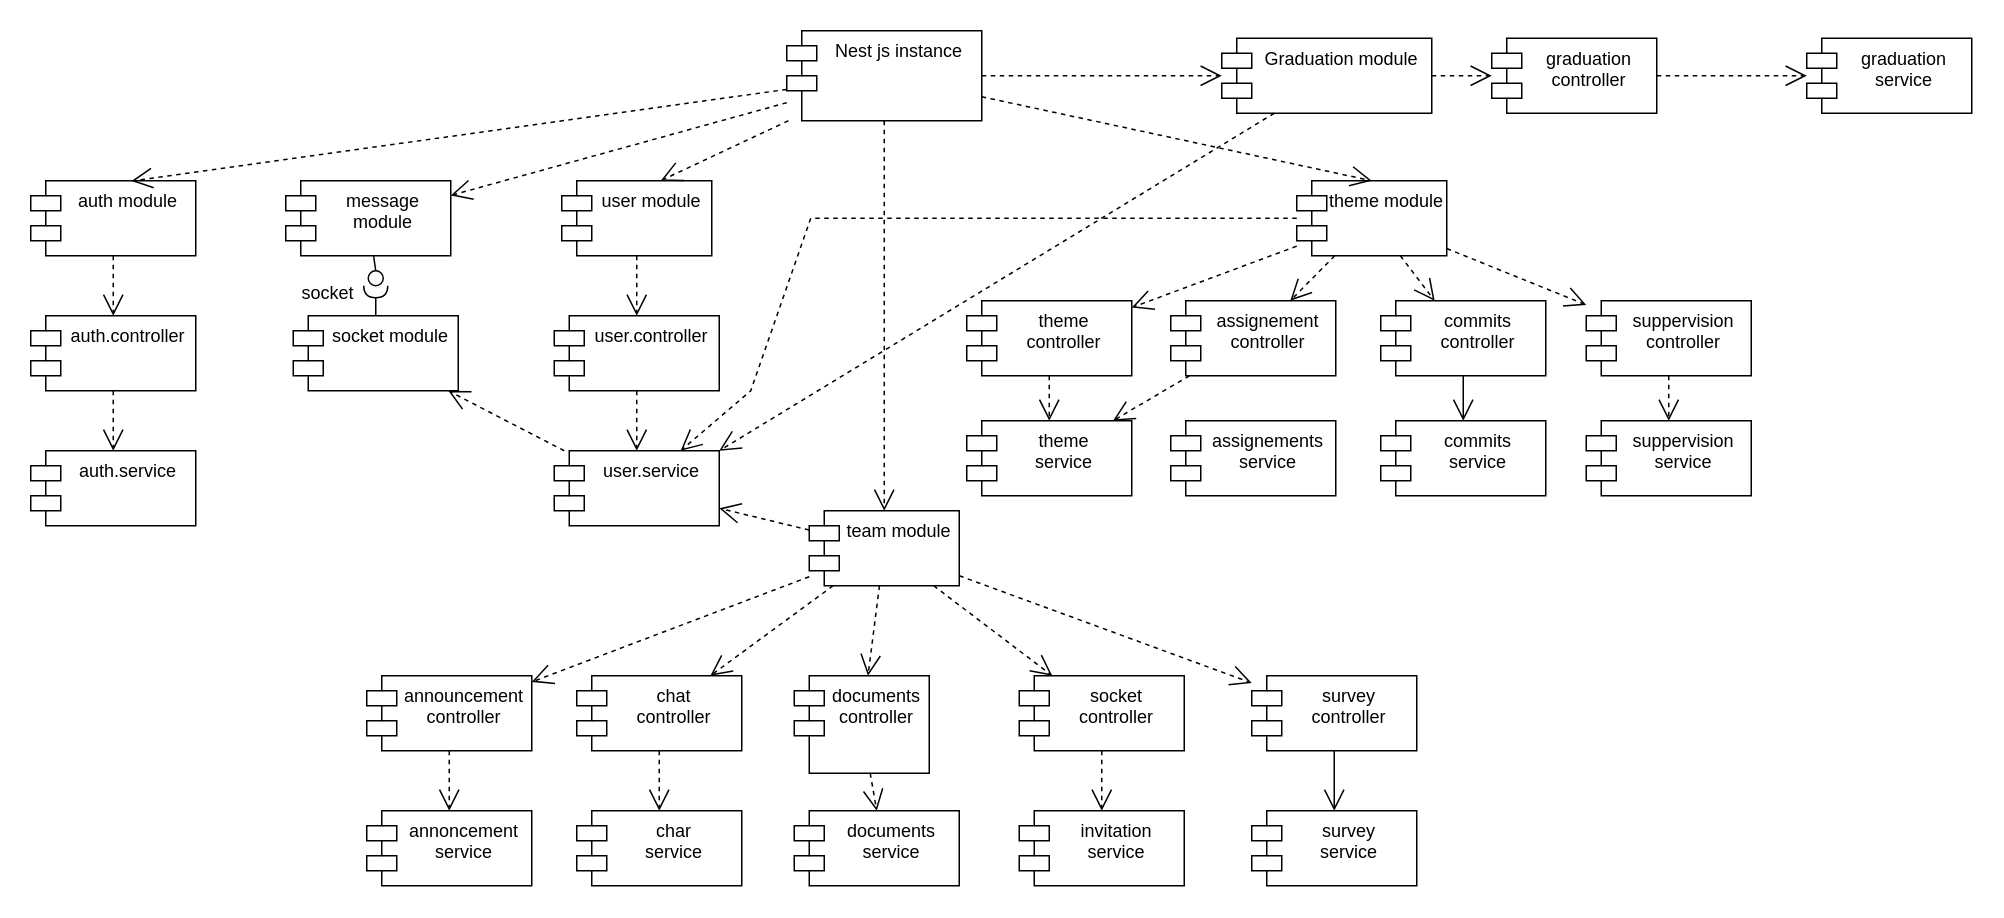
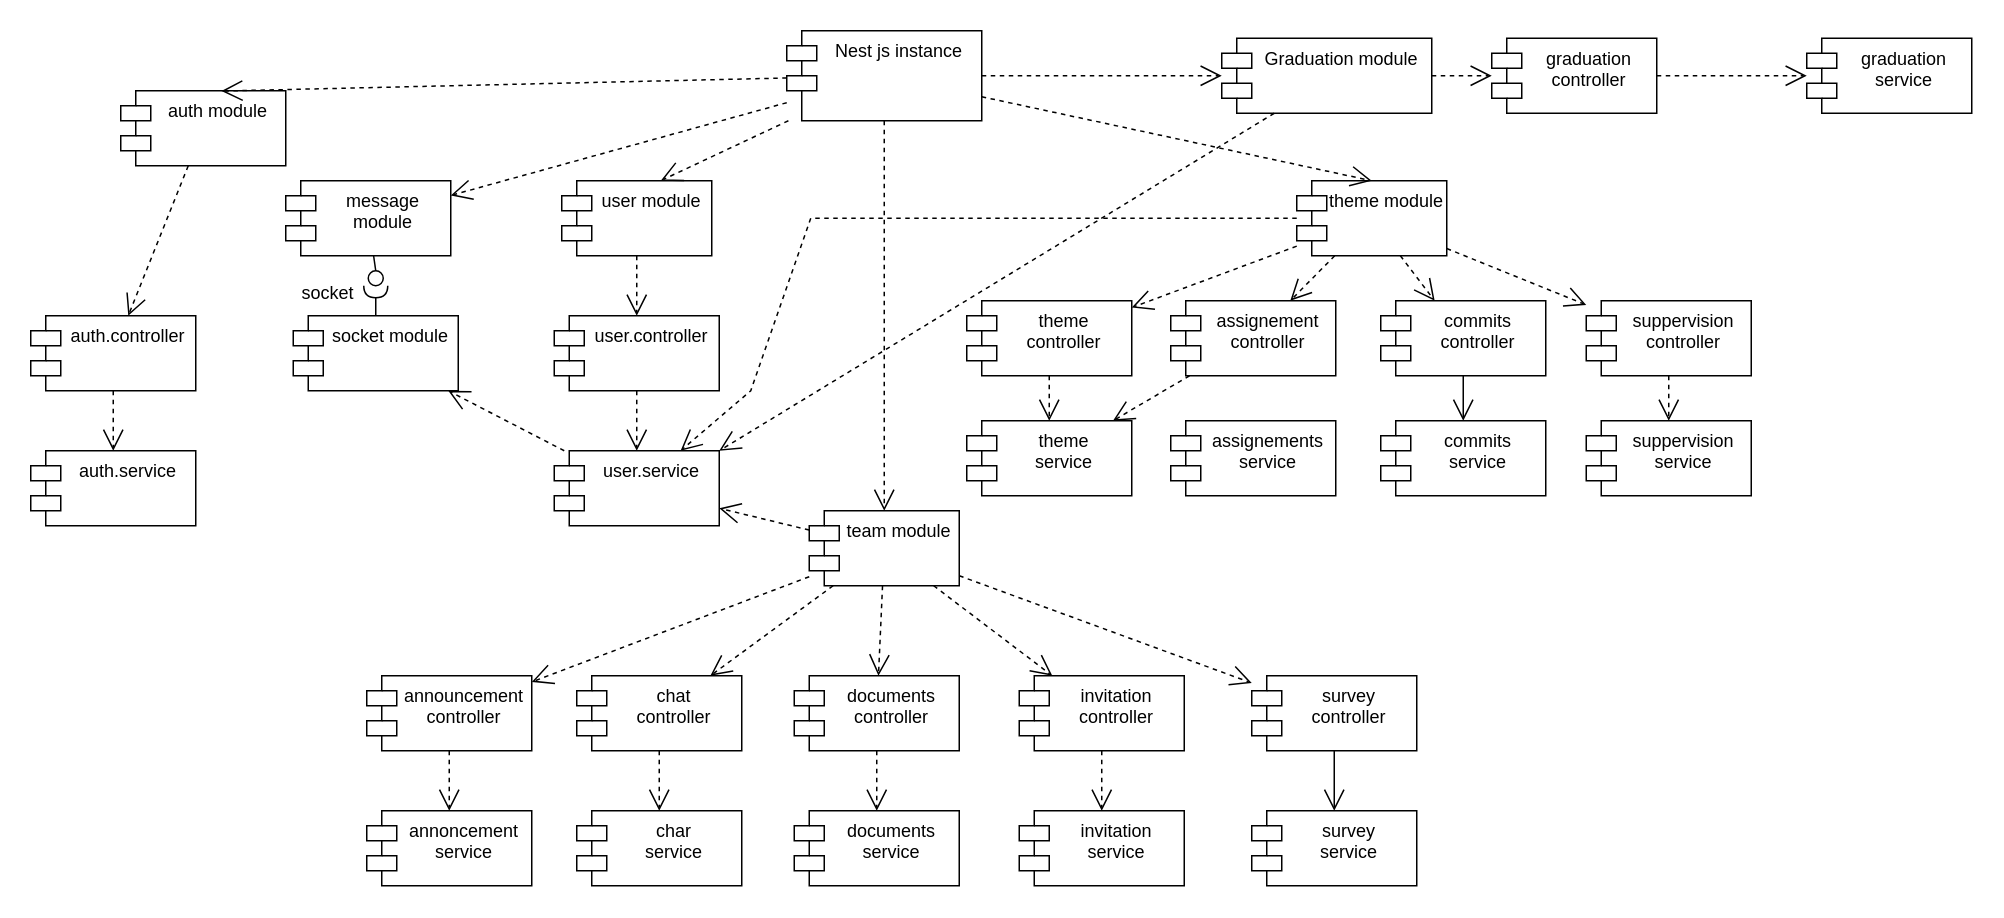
  <mxCell id="0" />
  <mxCell id="1" parent="0" />
  <mxCell id="2" value="Nest js instance" style="shape=module;align=left;spacingLeft=20;align=center;verticalAlign=top;" vertex="1" parent="1"><mxGeometry x="524" y="20" width="130" height="60" as="geometry" /></mxCell>
  <mxCell id="3" value="user module" style="shape=module;align=left;spacingLeft=20;align=center;verticalAlign=top;" vertex="1" parent="1"><mxGeometry x="374" y="120" width="100" height="50" as="geometry" /></mxCell>
  <mxCell id="4" value="team module" style="shape=module;align=left;spacingLeft=20;align=center;verticalAlign=top;" vertex="1" parent="1"><mxGeometry x="539" y="340" width="100" height="50" as="geometry" /></mxCell>
  <mxCell id="5" value="theme module" style="shape=module;align=left;spacingLeft=20;align=center;verticalAlign=top;" vertex="1" parent="1"><mxGeometry x="864" y="120" width="100" height="50" as="geometry" /></mxCell>
  <mxCell id="6" value="Graduation module" style="shape=module;align=left;spacingLeft=20;align=center;verticalAlign=top;" vertex="1" parent="1"><mxGeometry x="814" y="25" width="140" height="50" as="geometry" /></mxCell>
- <mxCell id="7" value="auth module" style="shape=module;align=left;spacingLeft=20;align=center;verticalAlign=top;" vertex="1" parent="1"><mxGeometry x="20" y="120" width="110" height="50" as="geometry" /></mxCell>
+ <mxCell id="7" value="auth module" style="shape=module;align=left;spacingLeft=20;align=center;verticalAlign=top;" vertex="1" parent="1"><mxGeometry x="80" y="60" width="110" height="50" as="geometry" /></mxCell>
  <mxCell id="8" value="" style="endArrow=open;endSize=12;dashed=1;html=1;rounded=0;entryX=0.5;entryY=0;entryDx=0;entryDy=0;" edge="1" parent="1" source="2" target="5"><mxGeometry x="-0.072" y="-60" width="160" relative="1" as="geometry"><mxPoint x="574" y="200" as="sourcePoint" /><mxPoint x="534" y="140" as="targetPoint" /><mxPoint as="offset" /></mxGeometry></mxCell>
  <mxCell id="9" value="" style="endArrow=open;endSize=12;dashed=1;html=1;rounded=0;entryX=0.61;entryY=0.004;entryDx=0;entryDy=0;entryPerimeter=0;" edge="1" parent="1" source="2" target="7"><mxGeometry x="-0.072" y="-60" width="160" relative="1" as="geometry"><mxPoint x="494" y="80" as="sourcePoint" /><mxPoint x="654" y="140" as="targetPoint" /><mxPoint as="offset" /></mxGeometry></mxCell>
  <mxCell id="10" value="" style="endArrow=open;endSize=12;dashed=1;html=1;rounded=0;entryX=0.66;entryY=-0.001;entryDx=0;entryDy=0;entryPerimeter=0;" edge="1" parent="1" source="2" target="3"><mxGeometry x="-0.072" y="-60" width="160" relative="1" as="geometry"><mxPoint x="609.714" y="90" as="sourcePoint" /><mxPoint x="624" y="130" as="targetPoint" /><mxPoint as="offset" /></mxGeometry></mxCell>
  <mxCell id="11" value="" style="endArrow=open;endSize=12;dashed=1;html=1;rounded=0;" edge="1" parent="1" source="2" target="4"><mxGeometry x="-0.072" y="-60" width="160" relative="1" as="geometry"><mxPoint x="609.714" y="90" as="sourcePoint" /><mxPoint x="784" y="120" as="targetPoint" /><mxPoint as="offset" /></mxGeometry></mxCell>
  <mxCell id="12" value="" style="endArrow=open;endSize=12;dashed=1;html=1;rounded=0;" edge="1" parent="1" source="2" target="6"><mxGeometry x="-0.072" y="-60" width="160" relative="1" as="geometry"><mxPoint x="661.143" y="90" as="sourcePoint" /><mxPoint x="744" y="130" as="targetPoint" /><mxPoint as="offset" /></mxGeometry></mxCell>
  <mxCell id="13" value="auth.controller" style="shape=module;align=left;spacingLeft=20;align=center;verticalAlign=top;" vertex="1" parent="1"><mxGeometry x="20" y="210" width="110" height="50" as="geometry" /></mxCell>
  <mxCell id="14" value="auth.service" style="shape=module;align=left;spacingLeft=20;align=center;verticalAlign=top;" vertex="1" parent="1"><mxGeometry x="20" y="300" width="110" height="50" as="geometry" /></mxCell>
  <mxCell id="15" value="" style="endArrow=open;endSize=12;dashed=1;html=1;rounded=0;" edge="1" parent="1" source="13" target="14"><mxGeometry x="-0.072" y="-60" width="160" relative="1" as="geometry"><mxPoint x="402.9" y="430" as="sourcePoint" /><mxPoint x="190" y="483.78" as="targetPoint" /><mxPoint as="offset" /></mxGeometry></mxCell>
  <mxCell id="16" value="" style="endArrow=open;endSize=12;dashed=1;html=1;rounded=0;" edge="1" parent="1" source="7" target="13"><mxGeometry x="-0.072" y="-60" width="160" relative="1" as="geometry"><mxPoint x="320" y="330" as="sourcePoint" /><mxPoint x="107.1" y="383.78" as="targetPoint" /><mxPoint as="offset" /></mxGeometry></mxCell>
  <mxCell id="17" value="user.controller" style="shape=module;align=left;spacingLeft=20;align=center;verticalAlign=top;" vertex="1" parent="1"><mxGeometry x="369" y="210" width="110" height="50" as="geometry" /></mxCell>
  <mxCell id="18" value="user.service" style="shape=module;align=left;spacingLeft=20;align=center;verticalAlign=top;" vertex="1" parent="1"><mxGeometry x="369" y="300" width="110" height="50" as="geometry" /></mxCell>
  <mxCell id="19" value="" style="endArrow=open;endSize=12;dashed=1;html=1;rounded=0;" edge="1" parent="1" source="17" target="18"><mxGeometry x="-0.072" y="-60" width="160" relative="1" as="geometry"><mxPoint x="751.9" y="430" as="sourcePoint" /><mxPoint x="539" y="483.78" as="targetPoint" /><mxPoint as="offset" /></mxGeometry></mxCell>
  <mxCell id="20" value="" style="endArrow=open;endSize=12;dashed=1;html=1;rounded=0;" edge="1" parent="1" target="17"><mxGeometry x="-0.072" y="-60" width="160" relative="1" as="geometry"><mxPoint x="424" y="170" as="sourcePoint" /><mxPoint x="456.1" y="383.78" as="targetPoint" /><mxPoint as="offset" /></mxGeometry></mxCell>
  <mxCell id="21" value="announcement&#10;controller" style="shape=module;align=left;spacingLeft=20;align=center;verticalAlign=top;" vertex="1" parent="1"><mxGeometry x="244" y="450" width="110" height="50" as="geometry" /></mxCell>
  <mxCell id="22" value="annoncement&#10;service" style="shape=module;align=left;spacingLeft=20;align=center;verticalAlign=top;" vertex="1" parent="1"><mxGeometry x="244" y="540" width="110" height="50" as="geometry" /></mxCell>
  <mxCell id="23" value="" style="endArrow=open;endSize=12;dashed=1;html=1;rounded=0;" edge="1" parent="1" source="21" target="22"><mxGeometry x="-0.072" y="-60" width="160" relative="1" as="geometry"><mxPoint x="626.9" y="670" as="sourcePoint" /><mxPoint x="414" y="723.78" as="targetPoint" /><mxPoint as="offset" /></mxGeometry></mxCell>
  <mxCell id="24" value="chat&#10;controller" style="shape=module;align=left;spacingLeft=20;align=center;verticalAlign=top;" vertex="1" parent="1"><mxGeometry x="384" y="450" width="110" height="50" as="geometry" /></mxCell>
  <mxCell id="25" value="char &#10;service" style="shape=module;align=left;spacingLeft=20;align=center;verticalAlign=top;" vertex="1" parent="1"><mxGeometry x="384" y="540" width="110" height="50" as="geometry" /></mxCell>
  <mxCell id="26" value="" style="endArrow=open;endSize=12;dashed=1;html=1;rounded=0;entryX=0.5;entryY=0;entryDx=0;entryDy=0;" edge="1" parent="1" source="24" target="25"><mxGeometry x="1" y="120" width="160" relative="1" as="geometry"><mxPoint x="334" y="520" as="sourcePoint" /><mxPoint x="494" y="520" as="targetPoint" /><mxPoint x="10" as="offset" /></mxGeometry></mxCell>
- <mxCell id="27" value="documents&#10;controller" style="shape=module;align=left;spacingLeft=20;align=center;verticalAlign=top;" vertex="1" parent="1"><mxGeometry x="529" y="450" width="90" height="65" as="geometry" /></mxCell>
+ <mxCell id="27" value="documents&#10;controller" style="shape=module;align=left;spacingLeft=20;align=center;verticalAlign=top;" vertex="1" parent="1"><mxGeometry x="529" y="450" width="110" height="50" as="geometry" /></mxCell>
  <mxCell id="28" value="documents&#10;service" style="shape=module;align=left;spacingLeft=20;align=center;verticalAlign=top;" vertex="1" parent="1"><mxGeometry x="529" y="540" width="110" height="50" as="geometry" /></mxCell>
  <mxCell id="29" value="" style="endArrow=open;endSize=12;dashed=1;html=1;rounded=0;entryX=0.5;entryY=0;entryDx=0;entryDy=0;" edge="1" parent="1" source="27" target="28"><mxGeometry x="1" y="120" width="160" relative="1" as="geometry"><mxPoint x="479" y="520" as="sourcePoint" /><mxPoint x="639" y="520" as="targetPoint" /><mxPoint x="10" as="offset" /></mxGeometry></mxCell>
- <mxCell id="30" value="socket&#10;controller" style="shape=module;align=left;spacingLeft=20;align=center;verticalAlign=top;" vertex="1" parent="1"><mxGeometry x="679" y="450" width="110" height="50" as="geometry" /></mxCell>
+ <mxCell id="30" value="invitation&#10;controller" style="shape=module;align=left;spacingLeft=20;align=center;verticalAlign=top;" vertex="1" parent="1"><mxGeometry x="679" y="450" width="110" height="50" as="geometry" /></mxCell>
  <mxCell id="31" value="invitation&#10;service" style="shape=module;align=left;spacingLeft=20;align=center;verticalAlign=top;" vertex="1" parent="1"><mxGeometry x="679" y="540" width="110" height="50" as="geometry" /></mxCell>
  <mxCell id="32" value="" style="endArrow=open;endSize=12;dashed=1;html=1;rounded=0;entryX=0.5;entryY=0;entryDx=0;entryDy=0;" edge="1" parent="1" source="30" target="31"><mxGeometry x="1" y="120" width="160" relative="1" as="geometry"><mxPoint x="629" y="520" as="sourcePoint" /><mxPoint x="789" y="520" as="targetPoint" /><mxPoint x="10" as="offset" /></mxGeometry></mxCell>
  <mxCell id="33" value="survey&#10;controller" style="shape=module;align=left;spacingLeft=20;align=center;verticalAlign=top;" vertex="1" parent="1"><mxGeometry x="834" y="450" width="110" height="50" as="geometry" /></mxCell>
  <mxCell id="34" value="survey&#10;service" style="shape=module;align=left;spacingLeft=20;align=center;verticalAlign=top;" vertex="1" parent="1"><mxGeometry x="834" y="540" width="110" height="50" as="geometry" /></mxCell>
  <mxCell id="35" value="" style="endArrow=open;endSize=12;dashed=0;html=1;rounded=0;entryX=0.5;entryY=0;entryDx=0;entryDy=0;" edge="1" parent="1" source="33" target="34"><mxGeometry x="1" y="120" width="160" relative="1" as="geometry"><mxPoint x="784" y="520" as="sourcePoint" /><mxPoint x="944" y="520" as="targetPoint" /><mxPoint x="10" as="offset" /></mxGeometry></mxCell>
  <mxCell id="36" value="" style="endArrow=open;endSize=12;dashed=1;html=1;rounded=0;" edge="1" parent="1" source="4" target="21"><mxGeometry x="-0.072" y="-60" width="160" relative="1" as="geometry"><mxPoint x="538.997" y="390" as="sourcePoint" /><mxPoint x="453.9" y="429.95" as="targetPoint" /><mxPoint as="offset" /></mxGeometry></mxCell>
  <mxCell id="37" value="" style="endArrow=open;endSize=12;dashed=1;html=1;rounded=0;" edge="1" parent="1" source="4" target="24"><mxGeometry x="-0.072" y="-60" width="160" relative="1" as="geometry"><mxPoint x="549" y="402.241" as="sourcePoint" /><mxPoint x="364" y="466.034" as="targetPoint" /><mxPoint as="offset" /></mxGeometry></mxCell>
  <mxCell id="38" value="" style="endArrow=open;endSize=12;dashed=1;html=1;rounded=0;" edge="1" parent="1" source="4" target="27"><mxGeometry x="-0.072" y="-60" width="160" relative="1" as="geometry"><mxPoint x="614" y="420" as="sourcePoint" /><mxPoint x="539" y="470" as="targetPoint" /><mxPoint as="offset" /></mxGeometry></mxCell>
  <mxCell id="39" value="" style="endArrow=open;endSize=12;dashed=1;html=1;rounded=0;" edge="1" parent="1" source="4" target="30"><mxGeometry x="-0.072" y="-60" width="160" relative="1" as="geometry"><mxPoint x="614" y="410" as="sourcePoint" /><mxPoint x="595.25" y="460" as="targetPoint" /><mxPoint as="offset" /></mxGeometry></mxCell>
  <mxCell id="40" value="" style="endArrow=open;endSize=12;dashed=1;html=1;rounded=0;" edge="1" parent="1" source="4" target="33"><mxGeometry x="-0.072" y="-60" width="160" relative="1" as="geometry"><mxPoint x="635.25" y="410" as="sourcePoint" /><mxPoint x="707.75" y="460" as="targetPoint" /><mxPoint as="offset" /></mxGeometry></mxCell>
  <mxCell id="41" value="theme&#10;controller" style="shape=module;align=left;spacingLeft=20;align=center;verticalAlign=top;" vertex="1" parent="1"><mxGeometry x="644" y="200" width="110" height="50" as="geometry" /></mxCell>
  <mxCell id="42" value="theme&#10;service" style="shape=module;align=left;spacingLeft=20;align=center;verticalAlign=top;" vertex="1" parent="1"><mxGeometry x="644" y="280" width="110" height="50" as="geometry" /></mxCell>
  <mxCell id="43" value="" style="endArrow=open;endSize=12;dashed=1;html=1;rounded=0;" edge="1" parent="1" source="41" target="42"><mxGeometry x="-0.072" y="-60" width="160" relative="1" as="geometry"><mxPoint x="1162.9" y="440" as="sourcePoint" /><mxPoint x="950" y="493.78" as="targetPoint" /><mxPoint as="offset" /></mxGeometry></mxCell>
  <mxCell id="44" value="assignement&#10;controller" style="shape=module;align=left;spacingLeft=20;align=center;verticalAlign=top;" vertex="1" parent="1"><mxGeometry x="780" y="200" width="110" height="50" as="geometry" /></mxCell>
  <mxCell id="45" value="assignements&#10;service" style="shape=module;align=left;spacingLeft=20;align=center;verticalAlign=top;" vertex="1" parent="1"><mxGeometry x="780" y="280" width="110" height="50" as="geometry" /></mxCell>
  <mxCell id="46" value="" style="endArrow=open;endSize=12;dashed=1;html=1;rounded=0;" edge="1" parent="1" source="44" target="42"><mxGeometry x="-0.072" y="-60" width="160" relative="1" as="geometry"><mxPoint x="1298.9" y="440" as="sourcePoint" /><mxPoint x="1086" y="493.78" as="targetPoint" /><mxPoint as="offset" /></mxGeometry></mxCell>
  <mxCell id="47" value="commits&#10;controller" style="shape=module;align=left;spacingLeft=20;align=center;verticalAlign=top;" vertex="1" parent="1"><mxGeometry x="920" y="200" width="110" height="50" as="geometry" /></mxCell>
  <mxCell id="48" value="commits&#10;service" style="shape=module;align=left;spacingLeft=20;align=center;verticalAlign=top;" vertex="1" parent="1"><mxGeometry x="920" y="280" width="110" height="50" as="geometry" /></mxCell>
  <mxCell id="49" value="" style="endArrow=open;endSize=12;dashed=0;html=1;rounded=0;" edge="1" parent="1" source="47" target="48"><mxGeometry x="-0.072" y="-60" width="160" relative="1" as="geometry"><mxPoint x="1438.9" y="440" as="sourcePoint" /><mxPoint x="1226" y="493.78" as="targetPoint" /><mxPoint as="offset" /></mxGeometry></mxCell>
  <mxCell id="50" value="suppervision&#10;controller" style="shape=module;align=left;spacingLeft=20;align=center;verticalAlign=top;" vertex="1" parent="1"><mxGeometry x="1057" y="200" width="110" height="50" as="geometry" /></mxCell>
  <mxCell id="51" value="suppervision&#10;service" style="shape=module;align=left;spacingLeft=20;align=center;verticalAlign=top;" vertex="1" parent="1"><mxGeometry x="1057" y="280" width="110" height="50" as="geometry" /></mxCell>
  <mxCell id="52" value="" style="endArrow=open;endSize=12;dashed=1;html=1;rounded=0;" edge="1" parent="1" source="50" target="51"><mxGeometry x="-0.072" y="-60" width="160" relative="1" as="geometry"><mxPoint x="1575.9" y="440" as="sourcePoint" /><mxPoint x="1363" y="493.78" as="targetPoint" /><mxPoint as="offset" /></mxGeometry></mxCell>
  <mxCell id="53" value="" style="endArrow=open;endSize=12;dashed=1;html=1;rounded=0;" edge="1" parent="1" source="5" target="41"><mxGeometry x="-0.072" y="-60" width="160" relative="1" as="geometry"><mxPoint x="604" y="62.466" as="sourcePoint" /><mxPoint x="904" y="120" as="targetPoint" /><mxPoint as="offset" /></mxGeometry></mxCell>
  <mxCell id="54" value="" style="endArrow=open;endSize=12;dashed=1;html=1;rounded=0;" edge="1" parent="1" source="5" target="44"><mxGeometry x="-0.072" y="-60" width="160" relative="1" as="geometry"><mxPoint x="874" y="165.93" as="sourcePoint" /><mxPoint x="764" y="211.977" as="targetPoint" /><mxPoint as="offset" /></mxGeometry></mxCell>
  <mxCell id="55" value="" style="endArrow=open;endSize=12;dashed=1;html=1;rounded=0;" edge="1" parent="1" source="5" target="47"><mxGeometry x="-0.072" y="-60" width="160" relative="1" as="geometry"><mxPoint x="902.056" y="170" as="sourcePoint" /><mxPoint x="866.944" y="210" as="targetPoint" /><mxPoint as="offset" /></mxGeometry></mxCell>
  <mxCell id="56" value="" style="endArrow=open;endSize=12;dashed=1;html=1;rounded=0;" edge="1" parent="1" source="5" target="50"><mxGeometry x="-0.072" y="-60" width="160" relative="1" as="geometry"><mxPoint x="940.944" y="170" as="sourcePoint" /><mxPoint x="968.056" y="210" as="targetPoint" /><mxPoint as="offset" /></mxGeometry></mxCell>
  <mxCell id="57" value="graduation&#10;controller" style="shape=module;align=left;spacingLeft=20;align=center;verticalAlign=top;" vertex="1" parent="1"><mxGeometry x="994" y="25" width="110" height="50" as="geometry" /></mxCell>
  <mxCell id="58" value="graduation&#10;service" style="shape=module;align=left;spacingLeft=20;align=center;verticalAlign=top;" vertex="1" parent="1"><mxGeometry x="1204" y="25" width="110" height="50" as="geometry" /></mxCell>
  <mxCell id="59" value="" style="endArrow=open;endSize=12;dashed=1;html=1;rounded=0;" edge="1" parent="1" source="57" target="58"><mxGeometry x="-0.072" y="-60" width="160" relative="1" as="geometry"><mxPoint x="1902.9" y="390" as="sourcePoint" /><mxPoint x="1690" y="443.78" as="targetPoint" /><mxPoint as="offset" /></mxGeometry></mxCell>
  <mxCell id="60" value="" style="endArrow=open;endSize=12;dashed=1;html=1;rounded=0;" edge="1" parent="1" source="6" target="57"><mxGeometry x="-0.072" y="-60" width="160" relative="1" as="geometry"><mxPoint x="914" y="60" as="sourcePoint" /><mxPoint x="1020" y="49.5" as="targetPoint" /><mxPoint as="offset" /></mxGeometry></mxCell>
  <mxCell id="61" value="socket module" style="shape=module;align=left;spacingLeft=20;align=center;verticalAlign=top;" vertex="1" parent="1"><mxGeometry x="195" y="210" width="110" height="50" as="geometry" /></mxCell>
  <mxCell id="62" value="message&#10;module" style="shape=module;align=left;spacingLeft=20;align=center;verticalAlign=top;" vertex="1" parent="1"><mxGeometry x="190" y="120" width="110" height="50" as="geometry" /></mxCell>
  <mxCell id="63" value="" style="endArrow=open;endSize=12;dashed=1;html=1;rounded=0;" edge="1" parent="1" source="2" target="62"><mxGeometry x="-0.072" y="-60" width="160" relative="1" as="geometry"><mxPoint x="534" y="75.317" as="sourcePoint" /><mxPoint x="301.1" y="130.2" as="targetPoint" /><mxPoint as="offset" /></mxGeometry></mxCell>
  <mxCell id="64" value="" style="rounded=0;orthogonalLoop=1;jettySize=auto;html=1;endArrow=none;endFill=0;sketch=0;sourcePerimeterSpacing=0;targetPerimeterSpacing=0;" edge="1" parent="1" source="62"><mxGeometry relative="1" as="geometry"><mxPoint x="180" y="295" as="sourcePoint" /><mxPoint x="250" y="180" as="targetPoint" /></mxGeometry></mxCell>
  <mxCell id="65" value="" style="rounded=0;orthogonalLoop=1;jettySize=auto;html=1;endArrow=halfCircle;endFill=0;endSize=6;strokeWidth=1;sketch=0;" edge="1" parent="1" source="61"><mxGeometry relative="1" as="geometry"><mxPoint x="220" y="295" as="sourcePoint" /><mxPoint x="250" y="190" as="targetPoint" /></mxGeometry></mxCell>
  <mxCell id="66" value="" style="ellipse;whiteSpace=wrap;html=1;align=center;aspect=fixed;resizable=0;points=[];outlineConnect=0;sketch=0;" vertex="1" parent="1"><mxGeometry x="245" y="180" width="10" height="10" as="geometry" /></mxCell>
  <mxCell id="67" value="socket&amp;nbsp;" style="text;html=1;strokeColor=none;fillColor=none;align=center;verticalAlign=middle;whiteSpace=wrap;rounded=0;" vertex="1" parent="1"><mxGeometry x="190" y="180" width="60" height="30" as="geometry" /></mxCell>
  <mxCell id="68" value="" style="endArrow=open;endSize=12;dashed=1;html=1;rounded=0;" edge="1" parent="1" source="18" target="61"><mxGeometry x="-0.072" y="-60" width="160" relative="1" as="geometry"><mxPoint x="366.9" y="370.001" as="sourcePoint" /><mxPoint x="-70" y="431.11" as="targetPoint" /><mxPoint as="offset" /></mxGeometry></mxCell>
  <mxCell id="69" value="" style="endArrow=open;endSize=12;dashed=1;html=1;rounded=0;" edge="1" parent="1" source="4" target="18"><mxGeometry x="-0.072" y="-60" width="160" relative="1" as="geometry"><mxPoint x="601.337" y="310" as="sourcePoint" /><mxPoint x="524.003" y="270" as="targetPoint" /><mxPoint as="offset" /></mxGeometry></mxCell>
  <mxCell id="70" value="" style="endArrow=open;endSize=12;dashed=1;html=1;rounded=0;entryX=1;entryY=0;entryDx=0;entryDy=0;exitX=0.25;exitY=1;exitDx=0;exitDy=0;" edge="1" parent="1" source="6" target="18"><mxGeometry x="-0.072" y="-60" width="160" relative="1" as="geometry"><mxPoint x="535.097" y="90" as="sourcePoint" /><mxPoint x="450" y="129.95" as="targetPoint" /><mxPoint as="offset" /></mxGeometry></mxCell>
  <mxCell id="71" value="" style="endArrow=open;endSize=12;dashed=1;html=1;rounded=0;" edge="1" parent="1" source="5" target="18"><mxGeometry x="-0.072" y="-60" width="160" relative="1" as="geometry"><mxPoint x="859" y="85" as="sourcePoint" /><mxPoint x="489" y="310" as="targetPoint" /><mxPoint as="offset" /><Array as="points"><mxPoint x="540" y="145" /><mxPoint x="500" y="260" /></Array></mxGeometry></mxCell>
